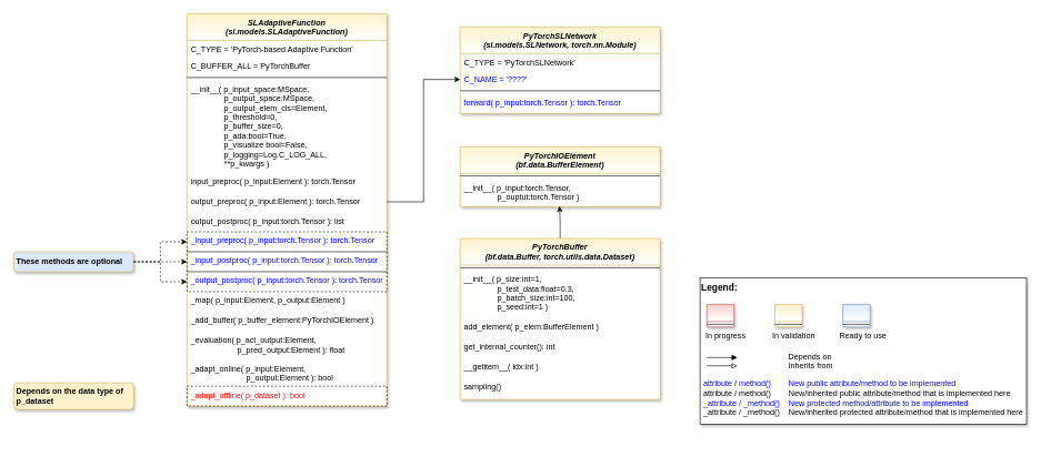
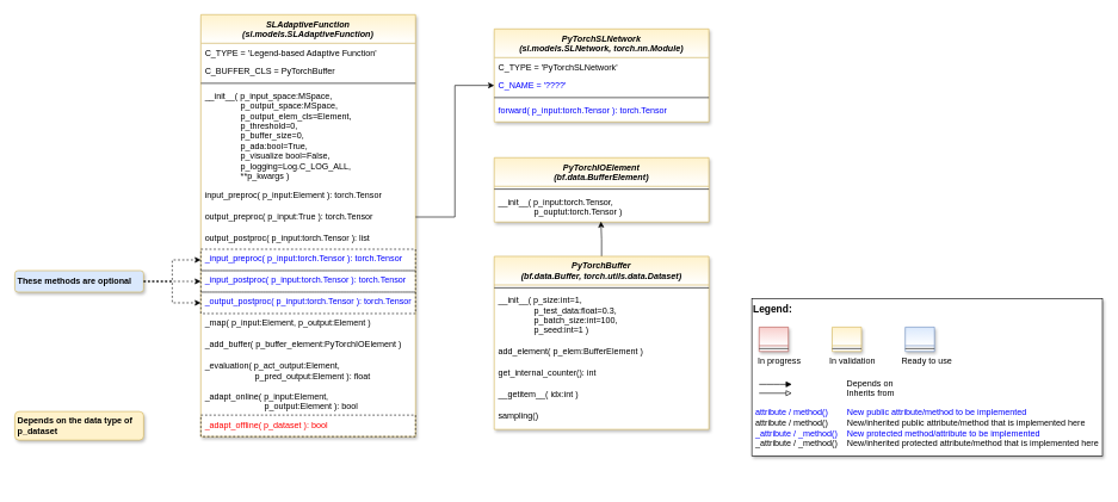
  <mxCell id="0" />
  <mxCell id="1" parent="0" />
  <mxCell id="2" value="" style="group" parent="1" vertex="1" connectable="0"><mxGeometry x="1050" y="417" width="490" height="220" as="geometry" /></mxCell>
  <mxCell id="3" value="&lt;font color=&quot;#000000&quot; size=&quot;1&quot;&gt;&lt;b style=&quot;font-size: 14px&quot;&gt;Legend:&lt;br&gt;&lt;/b&gt;&lt;/font&gt;&lt;br&gt;&lt;br&gt;&lt;br&gt;&lt;font color=&quot;#0000ff&quot; style=&quot;font-size: 6px&quot;&gt;&lt;br&gt;&lt;/font&gt;&lt;span style=&quot;color: rgb(0 , 0 , 0)&quot;&gt;&lt;font style=&quot;font-size: 4px&quot;&gt;&amp;nbsp; &amp;nbsp;&lt;/font&gt;&amp;nbsp;In progress&amp;nbsp; &amp;nbsp; &amp;nbsp; &amp;nbsp; &amp;nbsp; &amp;nbsp; In validation&amp;nbsp; &amp;nbsp; &amp;nbsp; &amp;nbsp; &amp;nbsp; &amp;nbsp;Ready to use&lt;/span&gt;&lt;font color=&quot;#000000&quot;&gt;&amp;nbsp;&lt;br&gt;&lt;/font&gt;&lt;font color=&quot;#0000ff&quot;&gt;&lt;br&gt;&lt;br&gt;&lt;br&gt;&lt;br&gt;&amp;nbsp;attribute / method()&amp;nbsp; &amp;nbsp; &amp;nbsp; &amp;nbsp; New public attribute/method to be implemented&lt;/font&gt;&lt;br&gt;&lt;font color=&quot;#000000&quot;&gt;&amp;nbsp;&lt;/font&gt;&lt;font color=&quot;#000000&quot;&gt;attribute / method()&lt;span&gt;&#09;&lt;/span&gt;&amp;nbsp; &amp;nbsp; &amp;nbsp; &amp;nbsp;New/inherited public attribute/method that is implemented here&lt;br&gt;&lt;/font&gt;&lt;font color=&quot;#0000ff&quot;&gt;&amp;nbsp;_attribute /&amp;nbsp;&lt;/font&gt;&lt;font color=&quot;#0000ff&quot;&gt;_method()&amp;nbsp; &amp;nbsp; New protected method/attribute to be implemented&lt;/font&gt;&lt;br&gt;&lt;font color=&quot;#000000&quot;&gt;&amp;nbsp;_attribute / _method()&amp;nbsp; &amp;nbsp; New/inherited protected attribute/method that is implemented here&lt;br&gt;&lt;/font&gt;&lt;font color=&quot;#000000&quot;&gt;&lt;br&gt;&lt;br&gt;&lt;br&gt;&lt;br&gt;&lt;br&gt;&lt;/font&gt;" style="text;html=1;align=left;verticalAlign=top;whiteSpace=wrap;rounded=0;fontColor=#006600;strokeColor=#000000;shadow=1;fillColor=#ffffff;" parent="2" vertex="1"><mxGeometry width="490.0" height="220" as="geometry" /></mxCell>
  <mxCell id="4" value="Depends on" style="endArrow=block;html=1;labelPosition=right;verticalLabelPosition=middle;align=left;verticalAlign=middle;endFill=1;fontSize=12;" parent="2" edge="1"><mxGeometry x="-1623.125" y="-2180" width="51.042" height="50" as="geometry"><mxPoint x="10.208" y="120.003" as="sourcePoint" /><mxPoint x="55.991" y="120.003" as="targetPoint" /><mxPoint x="98" as="offset" /><Array as="points"><mxPoint x="30.625" y="120" /></Array></mxGeometry></mxCell>
  <mxCell id="5" value="Inherits from" style="endArrow=block;html=1;labelPosition=right;verticalLabelPosition=middle;align=left;verticalAlign=middle;endFill=0;fontSize=12;" parent="2" edge="1"><mxGeometry x="-1623.125" y="-2180" width="51.042" height="50" as="geometry"><mxPoint x="10.208" y="132.385" as="sourcePoint" /><mxPoint x="55.991" y="132.385" as="targetPoint" /><mxPoint x="98" y="1" as="offset" /></mxGeometry></mxCell>
  <mxCell id="6" value="" style="swimlane;fontStyle=3;align=center;verticalAlign=top;childLayout=stackLayout;horizontal=1;startSize=26;horizontalStack=0;resizeParent=1;resizeLast=0;collapsible=1;marginBottom=0;rounded=0;shadow=1;strokeWidth=1;fillColor=#f8cecc;strokeColor=#b85450;gradientColor=#ffffff;swimlaneFillColor=#ffffff;" parent="2" vertex="1"><mxGeometry x="10.208" y="40" width="40.833" height="34" as="geometry"><mxRectangle x="230" y="140" width="160" height="26" as="alternateBounds" /></mxGeometry></mxCell>
  <mxCell id="7" value="" style="line;html=1;strokeWidth=1;align=left;verticalAlign=middle;spacingTop=-1;spacingLeft=3;spacingRight=3;rotatable=0;labelPosition=right;points=[];portConstraint=eastwest;" parent="6" vertex="1"><mxGeometry y="26" width="40.833" height="8" as="geometry" /></mxCell>
  <mxCell id="8" value="" style="swimlane;fontStyle=3;align=center;verticalAlign=top;childLayout=stackLayout;horizontal=1;startSize=26;horizontalStack=0;resizeParent=1;resizeLast=0;collapsible=1;marginBottom=0;rounded=0;shadow=1;strokeWidth=1;fillColor=#fff2cc;strokeColor=#d6b656;gradientColor=#ffffff;swimlaneFillColor=#ffffff;" parent="2" vertex="1"><mxGeometry x="112.292" y="40" width="40.833" height="34" as="geometry"><mxRectangle x="230" y="140" width="160" height="26" as="alternateBounds" /></mxGeometry></mxCell>
  <mxCell id="9" value="" style="line;html=1;strokeWidth=1;align=left;verticalAlign=middle;spacingTop=-1;spacingLeft=3;spacingRight=3;rotatable=0;labelPosition=right;points=[];portConstraint=eastwest;" parent="8" vertex="1"><mxGeometry y="26" width="40.833" height="8" as="geometry" /></mxCell>
  <mxCell id="10" value="" style="swimlane;fontStyle=3;align=center;verticalAlign=top;childLayout=stackLayout;horizontal=1;startSize=26;horizontalStack=0;resizeParent=1;resizeLast=0;collapsible=1;marginBottom=0;rounded=0;shadow=1;strokeWidth=1;fillColor=#dae8fc;strokeColor=#6c8ebf;gradientColor=#ffffff;swimlaneFillColor=#ffffff;" parent="2" vertex="1"><mxGeometry x="214.375" y="40" width="40.833" height="34" as="geometry"><mxRectangle x="230" y="140" width="160" height="26" as="alternateBounds" /></mxGeometry></mxCell>
  <mxCell id="11" value="" style="line;html=1;strokeWidth=1;align=left;verticalAlign=middle;spacingTop=-1;spacingLeft=3;spacingRight=3;rotatable=0;labelPosition=right;points=[];portConstraint=eastwest;" parent="10" vertex="1"><mxGeometry y="26" width="40.833" height="8" as="geometry" /></mxCell>
  <mxCell id="12" value="PyTorchSLNetwork&#10;(sl.models.SLNetwork, torch.nn.Module)" style="swimlane;fontStyle=3;align=center;verticalAlign=top;childLayout=stackLayout;horizontal=1;startSize=40;horizontalStack=0;resizeParent=1;resizeLast=0;collapsible=1;marginBottom=0;rounded=0;shadow=1;strokeWidth=1;fillColor=#fff2cc;strokeColor=#d6b656;swimlaneFillColor=#ffffff;gradientColor=#FFFFFF;" parent="1" vertex="1"><mxGeometry x="690" y="40" width="300" height="130" as="geometry"><mxRectangle x="230" y="140" width="160" height="26" as="alternateBounds" /></mxGeometry></mxCell>
  <mxCell id="13" value="C_TYPE = 'PyTorchSLNetwork'" style="text;align=left;verticalAlign=top;spacingLeft=4;spacingRight=4;overflow=hidden;rotatable=0;points=[[0,0.5],[1,0.5]];portConstraint=eastwest;" parent="12" vertex="1"><mxGeometry y="40" width="300" height="26" as="geometry" /></mxCell>
  <mxCell id="14" value="C_NAME = '????'" style="text;align=left;verticalAlign=top;spacingLeft=4;spacingRight=4;overflow=hidden;rotatable=0;points=[[0,0.5],[1,0.5]];portConstraint=eastwest;fontColor=#0000FF;" parent="12" vertex="1"><mxGeometry y="66" width="300" height="26" as="geometry" /></mxCell>
  <mxCell id="15" value="" style="line;html=1;strokeWidth=1;align=left;verticalAlign=middle;spacingTop=-1;spacingLeft=3;spacingRight=3;rotatable=0;labelPosition=right;points=[];portConstraint=eastwest;" parent="12" vertex="1"><mxGeometry y="92" width="300" height="8" as="geometry" /></mxCell>
  <mxCell id="16" value="forward( p_input:torch.Tensor ): torch.Tensor" style="text;align=left;verticalAlign=top;spacingLeft=4;spacingRight=4;overflow=hidden;rotatable=0;points=[[0,0.5],[1,0.5]];portConstraint=eastwest;fontColor=#0000FF;" parent="12" vertex="1"><mxGeometry y="100" width="300" height="30" as="geometry" /></mxCell>
  <mxCell id="17" value="PyTorchIOElement&#10;(bf.data.BufferElement)" style="swimlane;fontStyle=3;align=center;verticalAlign=top;childLayout=stackLayout;horizontal=1;startSize=40;horizontalStack=0;resizeParent=1;resizeLast=0;collapsible=1;marginBottom=0;rounded=0;shadow=1;strokeWidth=1;fillColor=#fff2cc;strokeColor=#d6b656;swimlaneFillColor=#ffffff;gradientColor=#FFFFFF;" parent="1" vertex="1"><mxGeometry x="690" y="220" width="300" height="90" as="geometry"><mxRectangle x="230" y="140" width="160" height="26" as="alternateBounds" /></mxGeometry></mxCell>
  <mxCell id="18" value="" style="line;html=1;strokeWidth=1;align=left;verticalAlign=middle;spacingTop=-1;spacingLeft=3;spacingRight=3;rotatable=0;labelPosition=right;points=[];portConstraint=eastwest;" parent="17" vertex="1"><mxGeometry y="40" width="300" height="8" as="geometry" /></mxCell>
  <mxCell id="19" value="__init__( p_input:torch.Tensor,&#10;               p_ouptut:torch.Tensor )" style="text;align=left;verticalAlign=top;spacingLeft=4;spacingRight=4;overflow=hidden;rotatable=0;points=[[0,0.5],[1,0.5]];portConstraint=eastwest;fontColor=#000000;" parent="17" vertex="1"><mxGeometry y="48" width="300" height="42" as="geometry" /></mxCell>
  <mxCell id="20" style="edgeStyle=orthogonalEdgeStyle;rounded=0;orthogonalLoop=1;jettySize=auto;html=1;entryX=0.497;entryY=0.983;entryDx=0;entryDy=0;entryPerimeter=0;fontColor=#000000;" parent="1" source="21" target="19" edge="1"><mxGeometry relative="1" as="geometry" /></mxCell>
  <mxCell id="21" value="PyTorchBuffer&#10;(bf.data.Buffer, torch.utils.data.Dataset)" style="swimlane;fontStyle=3;align=center;verticalAlign=top;childLayout=stackLayout;horizontal=1;startSize=40;horizontalStack=0;resizeParent=1;resizeLast=0;collapsible=1;marginBottom=0;rounded=0;shadow=1;strokeWidth=1;fillColor=#fff2cc;strokeColor=#d6b656;swimlaneFillColor=#ffffff;gradientColor=#FFFFFF;" parent="1" vertex="1"><mxGeometry x="690" y="358" width="300" height="242" as="geometry"><mxRectangle x="230" y="140" width="160" height="26" as="alternateBounds" /></mxGeometry></mxCell>
  <mxCell id="22" value="" style="line;html=1;strokeWidth=1;align=left;verticalAlign=middle;spacingTop=-1;spacingLeft=3;spacingRight=3;rotatable=0;labelPosition=right;points=[];portConstraint=eastwest;" parent="21" vertex="1"><mxGeometry y="40" width="300" height="8" as="geometry" /></mxCell>
  <mxCell id="23" value="__init__( p_size:int=1,&#10;               p_test_data:float=0.3,&#10;               p_batch_size:int=100,&#10;               p_seed:int=1 )" style="text;align=left;verticalAlign=top;spacingLeft=4;spacingRight=4;overflow=hidden;rotatable=0;points=[[0,0.5],[1,0.5]];portConstraint=eastwest;fontColor=#000000;" parent="21" vertex="1"><mxGeometry y="48" width="300" height="72" as="geometry" /></mxCell>
  <mxCell id="24" value="add_element( p_elem:BufferElement )" style="text;align=left;verticalAlign=top;spacingLeft=4;spacingRight=4;overflow=hidden;rotatable=0;points=[[0,0.5],[1,0.5]];portConstraint=eastwest;fontColor=#000000;" parent="21" vertex="1"><mxGeometry y="120" width="300" height="30" as="geometry" /></mxCell>
  <mxCell id="25" value="get_internal_counter(): int" style="text;align=left;verticalAlign=top;spacingLeft=4;spacingRight=4;overflow=hidden;rotatable=0;points=[[0,0.5],[1,0.5]];portConstraint=eastwest;fontColor=#000000;" parent="21" vertex="1"><mxGeometry y="150" width="300" height="30" as="geometry" /></mxCell>
  <mxCell id="26" value="__getitem__( idx:int )" style="text;align=left;verticalAlign=top;spacingLeft=4;spacingRight=4;overflow=hidden;rotatable=0;points=[[0,0.5],[1,0.5]];portConstraint=eastwest;fontColor=#000000;" parent="21" vertex="1"><mxGeometry y="180" width="300" height="30" as="geometry" /></mxCell>
  <mxCell id="27" value="sampling()" style="text;align=left;verticalAlign=top;spacingLeft=4;spacingRight=4;overflow=hidden;rotatable=0;points=[[0,0.5],[1,0.5]];portConstraint=eastwest;fontColor=#000000;" parent="21" vertex="1"><mxGeometry y="210" width="300" height="30" as="geometry" /></mxCell>
  <mxCell id="28" value="SLAdaptiveFunction&#10;(sl.models.SLAdaptiveFunction)" style="swimlane;fontStyle=3;align=center;verticalAlign=top;childLayout=stackLayout;horizontal=1;startSize=40;horizontalStack=0;resizeParent=1;resizeLast=0;collapsible=1;marginBottom=0;rounded=0;shadow=1;strokeWidth=1;fillColor=#fff2cc;strokeColor=#d6b656;swimlaneFillColor=#ffffff;gradientColor=#FFFFFF;" parent="1" vertex="1"><mxGeometry x="280" y="20" width="300" height="590" as="geometry"><mxRectangle x="230" y="140" width="160" height="26" as="alternateBounds" /></mxGeometry></mxCell>
- <mxCell id="29" value="C_TYPE = 'PyTorch-based Adaptive Function'" style="text;align=left;verticalAlign=top;spacingLeft=4;spacingRight=4;overflow=hidden;rotatable=0;points=[[0,0.5],[1,0.5]];portConstraint=eastwest;" parent="28" vertex="1"><mxGeometry y="40" width="300" height="26" as="geometry" /></mxCell>
- <mxCell id="30" value="C_BUFFER_ALL = PyTorchBuffer" style="text;align=left;verticalAlign=top;spacingLeft=4;spacingRight=4;overflow=hidden;rotatable=0;points=[[0,0.5],[1,0.5]];portConstraint=eastwest;" parent="28" vertex="1"><mxGeometry y="66" width="300" height="26" as="geometry" /></mxCell>
+ <mxCell id="29" value="C_TYPE = 'Legend-based Adaptive Function'" style="text;align=left;verticalAlign=top;spacingLeft=4;spacingRight=4;overflow=hidden;rotatable=0;points=[[0,0.5],[1,0.5]];portConstraint=eastwest;" parent="28" vertex="1"><mxGeometry y="40" width="300" height="26" as="geometry" /></mxCell>
+ <mxCell id="30" value="C_BUFFER_CLS = PyTorchBuffer" style="text;align=left;verticalAlign=top;spacingLeft=4;spacingRight=4;overflow=hidden;rotatable=0;points=[[0,0.5],[1,0.5]];portConstraint=eastwest;" parent="28" vertex="1"><mxGeometry y="66" width="300" height="26" as="geometry" /></mxCell>
  <mxCell id="31" value="" style="line;html=1;strokeWidth=1;align=left;verticalAlign=middle;spacingTop=-1;spacingLeft=3;spacingRight=3;rotatable=0;labelPosition=right;points=[];portConstraint=eastwest;" parent="28" vertex="1"><mxGeometry y="92" width="300" height="8" as="geometry" /></mxCell>
  <mxCell id="32" value="__init__( p_input_space:MSpace,&#10;               p_output_space:MSpace,&#10;               p_output_elem_cls=Element,&#10;               p_threshold=0,&#10;               p_buffer_size=0,&#10;               p_ada:bool=True, &#10;               p_visualize bool=False,&#10;               p_logging=Log.C_LOG_ALL,&#10;               **p_kwargs )" style="text;align=left;verticalAlign=top;spacingLeft=4;spacingRight=4;overflow=hidden;rotatable=0;points=[[0,0.5],[1,0.5]];portConstraint=eastwest;" parent="28" vertex="1"><mxGeometry y="100" width="300" height="138" as="geometry" /></mxCell>
  <mxCell id="33" value="input_preproc( p_input:Element ): torch.Tensor" style="text;align=left;verticalAlign=top;spacingLeft=4;spacingRight=4;overflow=hidden;rotatable=0;points=[[0,0.5],[1,0.5]];portConstraint=eastwest;fontColor=#000000;" parent="28" vertex="1"><mxGeometry y="238" width="300" height="30" as="geometry" /></mxCell>
- <mxCell id="34" value="output_preproc( p_input:Element ): torch.Tensor" style="text;align=left;verticalAlign=top;spacingLeft=4;spacingRight=4;overflow=hidden;rotatable=0;points=[[0,0.5],[1,0.5]];portConstraint=eastwest;fontColor=#000000;" parent="28" vertex="1"><mxGeometry y="268" width="300" height="30" as="geometry" /></mxCell>
+ <mxCell id="34" value="output_preproc( p_input:True ): torch.Tensor" style="text;align=left;verticalAlign=top;spacingLeft=4;spacingRight=4;overflow=hidden;rotatable=0;points=[[0,0.5],[1,0.5]];portConstraint=eastwest;fontColor=#000000;" parent="28" vertex="1"><mxGeometry y="268" width="300" height="30" as="geometry" /></mxCell>
  <mxCell id="35" value="output_postproc( p_input:torch.Tensor ): list" style="text;align=left;verticalAlign=top;spacingLeft=4;spacingRight=4;overflow=hidden;rotatable=0;points=[[0,0.5],[1,0.5]];portConstraint=eastwest;fontColor=#000000;" parent="28" vertex="1"><mxGeometry y="298" width="300" height="30" as="geometry" /></mxCell>
  <mxCell id="36" value="_input_preproc( p_input:torch.Tensor ): torch.Tensor" style="text;align=left;verticalAlign=top;spacingLeft=4;spacingRight=4;overflow=hidden;rotatable=0;points=[[0,0.5],[1,0.5]];portConstraint=eastwest;fontColor=#0000FF;dashed=1;strokeColor=default;" parent="28" vertex="1"><mxGeometry y="328" width="300" height="30" as="geometry" /></mxCell>
  <mxCell id="37" value="_input_postproc( p_input:torch.Tensor ): torch.Tensor" style="text;align=left;verticalAlign=top;spacingLeft=4;spacingRight=4;overflow=hidden;rotatable=0;points=[[0,0.5],[1,0.5]];portConstraint=eastwest;fontColor=#0000FF;dashed=1;strokeColor=default;" parent="28" vertex="1"><mxGeometry y="358" width="300" height="30" as="geometry" /></mxCell>
  <mxCell id="38" value="_output_postproc( p_input:torch.Tensor ): torch.Tensor" style="text;align=left;verticalAlign=top;spacingLeft=4;spacingRight=4;overflow=hidden;rotatable=0;points=[[0,0.5],[1,0.5]];portConstraint=eastwest;fontColor=#0000FF;dashed=1;strokeColor=default;" parent="28" vertex="1"><mxGeometry y="388" width="300" height="30" as="geometry" /></mxCell>
  <mxCell id="39" value="_map( p_input:Element, p_output:Element )" style="text;align=left;verticalAlign=top;spacingLeft=4;spacingRight=4;overflow=hidden;rotatable=0;points=[[0,0.5],[1,0.5]];portConstraint=eastwest;fontColor=#000000;" parent="28" vertex="1"><mxGeometry y="418" width="300" height="30" as="geometry" /></mxCell>
  <mxCell id="40" value="_add_buffer( p_buffer_element:PyTorchIOElement )" style="text;align=left;verticalAlign=top;spacingLeft=4;spacingRight=4;overflow=hidden;rotatable=0;points=[[0,0.5],[1,0.5]];portConstraint=eastwest;fontColor=#000000;" parent="28" vertex="1"><mxGeometry y="448" width="300" height="30" as="geometry" /></mxCell>
  <mxCell id="41" value="_evaluation( p_act_output:Element,&#10;                     p_pred_output:Element ): float" style="text;align=left;verticalAlign=top;spacingLeft=4;spacingRight=4;overflow=hidden;rotatable=0;points=[[0,0.5],[1,0.5]];portConstraint=eastwest;fontColor=#000000;" parent="28" vertex="1"><mxGeometry y="478" width="300" height="42" as="geometry" /></mxCell>
  <mxCell id="42" value="_adapt_online( p_input:Element,&#10;                         p_output:Element ): bool" style="text;align=left;verticalAlign=top;spacingLeft=4;spacingRight=4;overflow=hidden;rotatable=0;points=[[0,0.5],[1,0.5]];portConstraint=eastwest;fontColor=#000000;" parent="28" vertex="1"><mxGeometry y="520" width="300" height="40" as="geometry" /></mxCell>
  <mxCell id="43" value="_adapt_offline( p_dataset ): bool" style="text;align=left;verticalAlign=top;spacingLeft=4;spacingRight=4;overflow=hidden;rotatable=0;points=[[0,0.5],[1,0.5]];portConstraint=eastwest;fontColor=#FF0000;strokeColor=default;dashed=1;" parent="28" vertex="1"><mxGeometry y="560" width="300" height="30" as="geometry" /></mxCell>
  <mxCell id="44" value="These methods are optional" style="rounded=1;whiteSpace=wrap;html=1;fillColor=#dae8fc;strokeColor=#d6b656;shadow=1;fontStyle=1;align=left;spacingLeft=2;" parent="1" vertex="1"><mxGeometry x="20" y="378" width="180" height="30" as="geometry" /></mxCell>
  <mxCell id="45" style="edgeStyle=orthogonalEdgeStyle;rounded=0;orthogonalLoop=1;jettySize=auto;html=1;dashed=1;exitX=1;exitY=0.5;exitDx=0;exitDy=0;entryX=0;entryY=0.5;entryDx=0;entryDy=0;" parent="1" source="44" target="36" edge="1"><mxGeometry relative="1" as="geometry"><mxPoint x="-186" y="431" as="sourcePoint" /><mxPoint x="-110" y="430" as="targetPoint" /></mxGeometry></mxCell>
  <mxCell id="46" style="edgeStyle=orthogonalEdgeStyle;rounded=0;orthogonalLoop=1;jettySize=auto;html=1;dashed=1;exitX=1;exitY=0.5;exitDx=0;exitDy=0;" parent="1" source="44" target="37" edge="1"><mxGeometry relative="1" as="geometry"><mxPoint x="210" y="415" as="sourcePoint" /><mxPoint x="290" y="393" as="targetPoint" /></mxGeometry></mxCell>
  <mxCell id="47" style="edgeStyle=orthogonalEdgeStyle;rounded=0;orthogonalLoop=1;jettySize=auto;html=1;dashed=1;exitX=1;exitY=0.5;exitDx=0;exitDy=0;entryX=0;entryY=0.5;entryDx=0;entryDy=0;" parent="1" source="44" target="38" edge="1"><mxGeometry relative="1" as="geometry"><mxPoint x="220" y="425" as="sourcePoint" /><mxPoint x="300" y="403" as="targetPoint" /></mxGeometry></mxCell>
  <mxCell id="48" style="edgeStyle=orthogonalEdgeStyle;rounded=0;orthogonalLoop=1;jettySize=auto;html=1;exitX=1;exitY=0.5;exitDx=0;exitDy=0;fontColor=#0000FF;" parent="1" source="34" target="14" edge="1"><mxGeometry relative="1" as="geometry" /></mxCell>
  <mxCell id="49" value="Depends on the data type of p_dataset" style="rounded=1;whiteSpace=wrap;html=1;fillColor=#fff2cc;strokeColor=#d6b656;shadow=1;fontStyle=1;align=left;spacingLeft=2;" vertex="1" parent="1"><mxGeometry x="20" y="575" width="180" height="40" as="geometry" /></mxCell>
